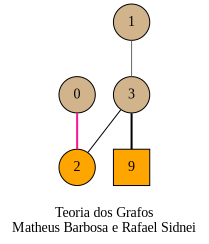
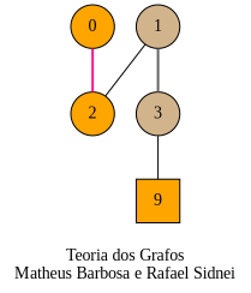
  strict graph {
    fontname="Liberation Serif"
    label="\nTeoria dos Grafos\nMatheus Barbosa e Rafael Sidnei"
    node [fillcolor=tan fontname="Liberation Serif" shape=ellipse style=filled]
    edge [color=black fontname="Liberation Serif" style=bold]
-   0 [height=0.5 width=0.5]
+   0 [fillcolor=orange height=0.5 width=0.5]
    2 [fillcolor=orange height=0.5 shape=circle width=0.5]
    3 [height=0.5 width=0.5]
    n4 [fillcolor=orange height=0.5 label=9 shape=box width=0.5]
    1 [height=0.5 width=0.5]
    0 -- 2 [color=deeppink]
-   3 -- n4
-   3 -- 2 [style=solid]
-   1 -- 3 [color=gray40 style=solid]
+   3 -- n4 [style=solid]
+   1 -- 2 [style=solid]
+   1 -- 3 [color=gray40]
  }
